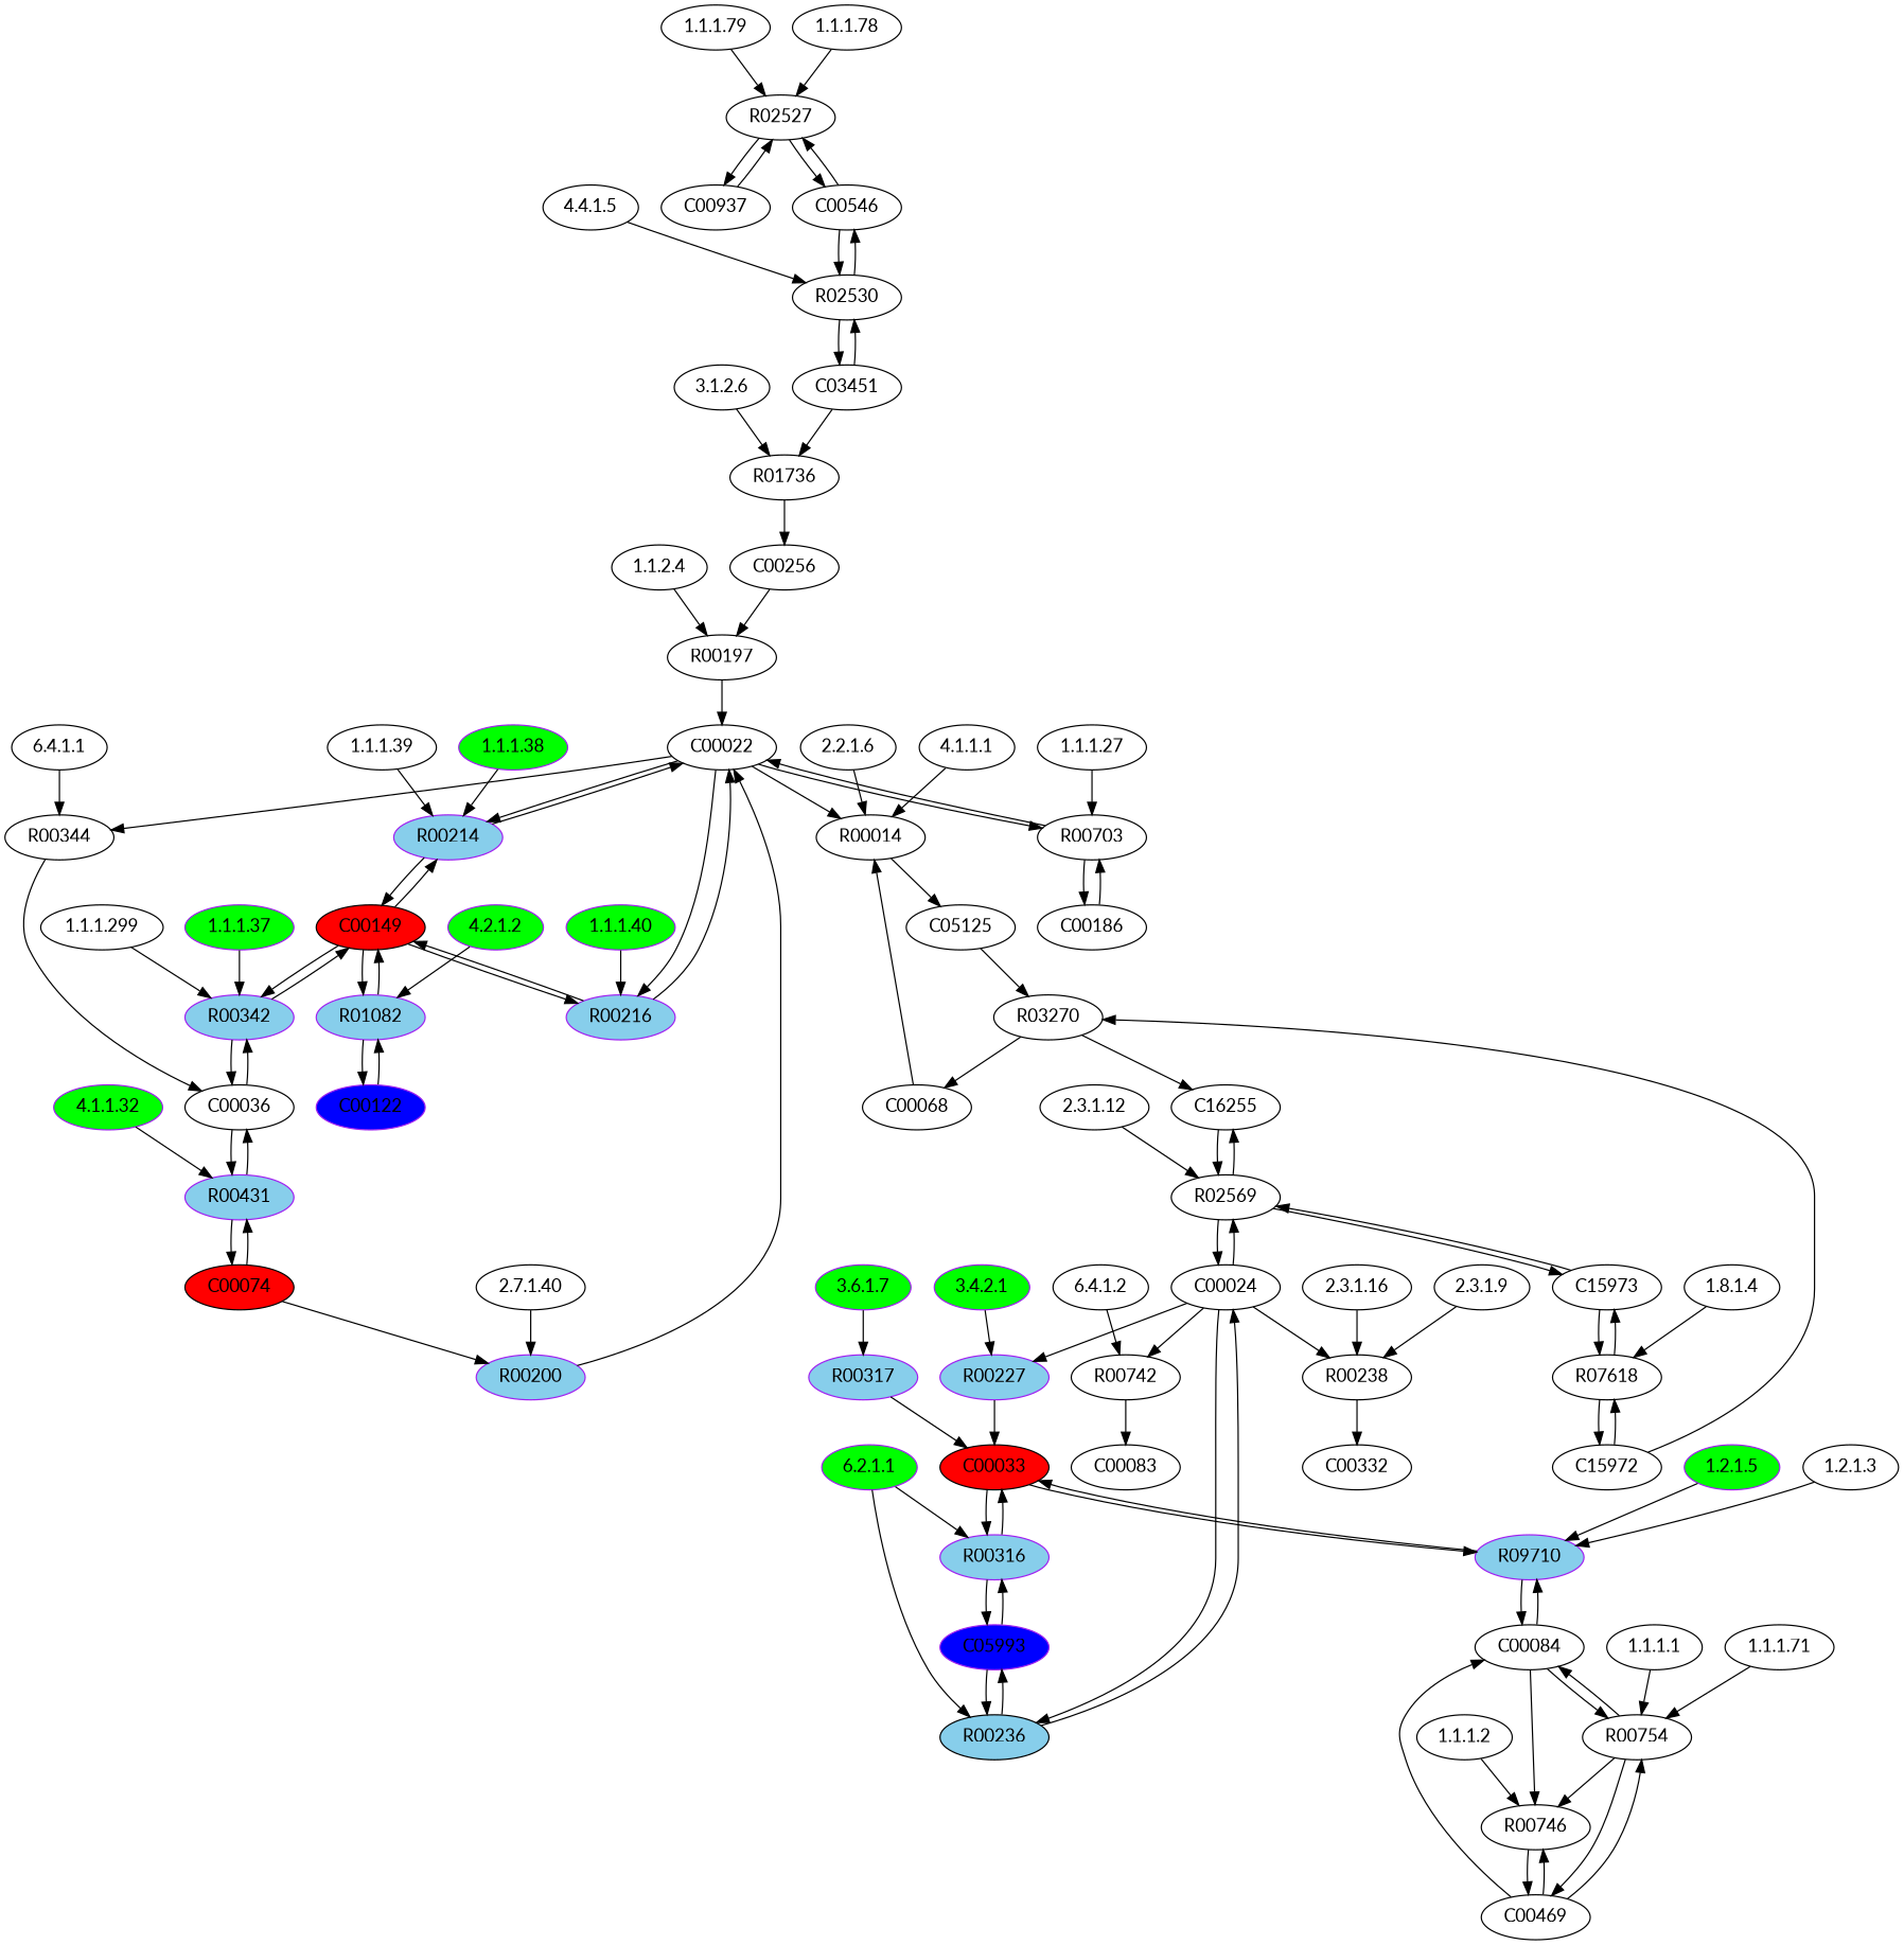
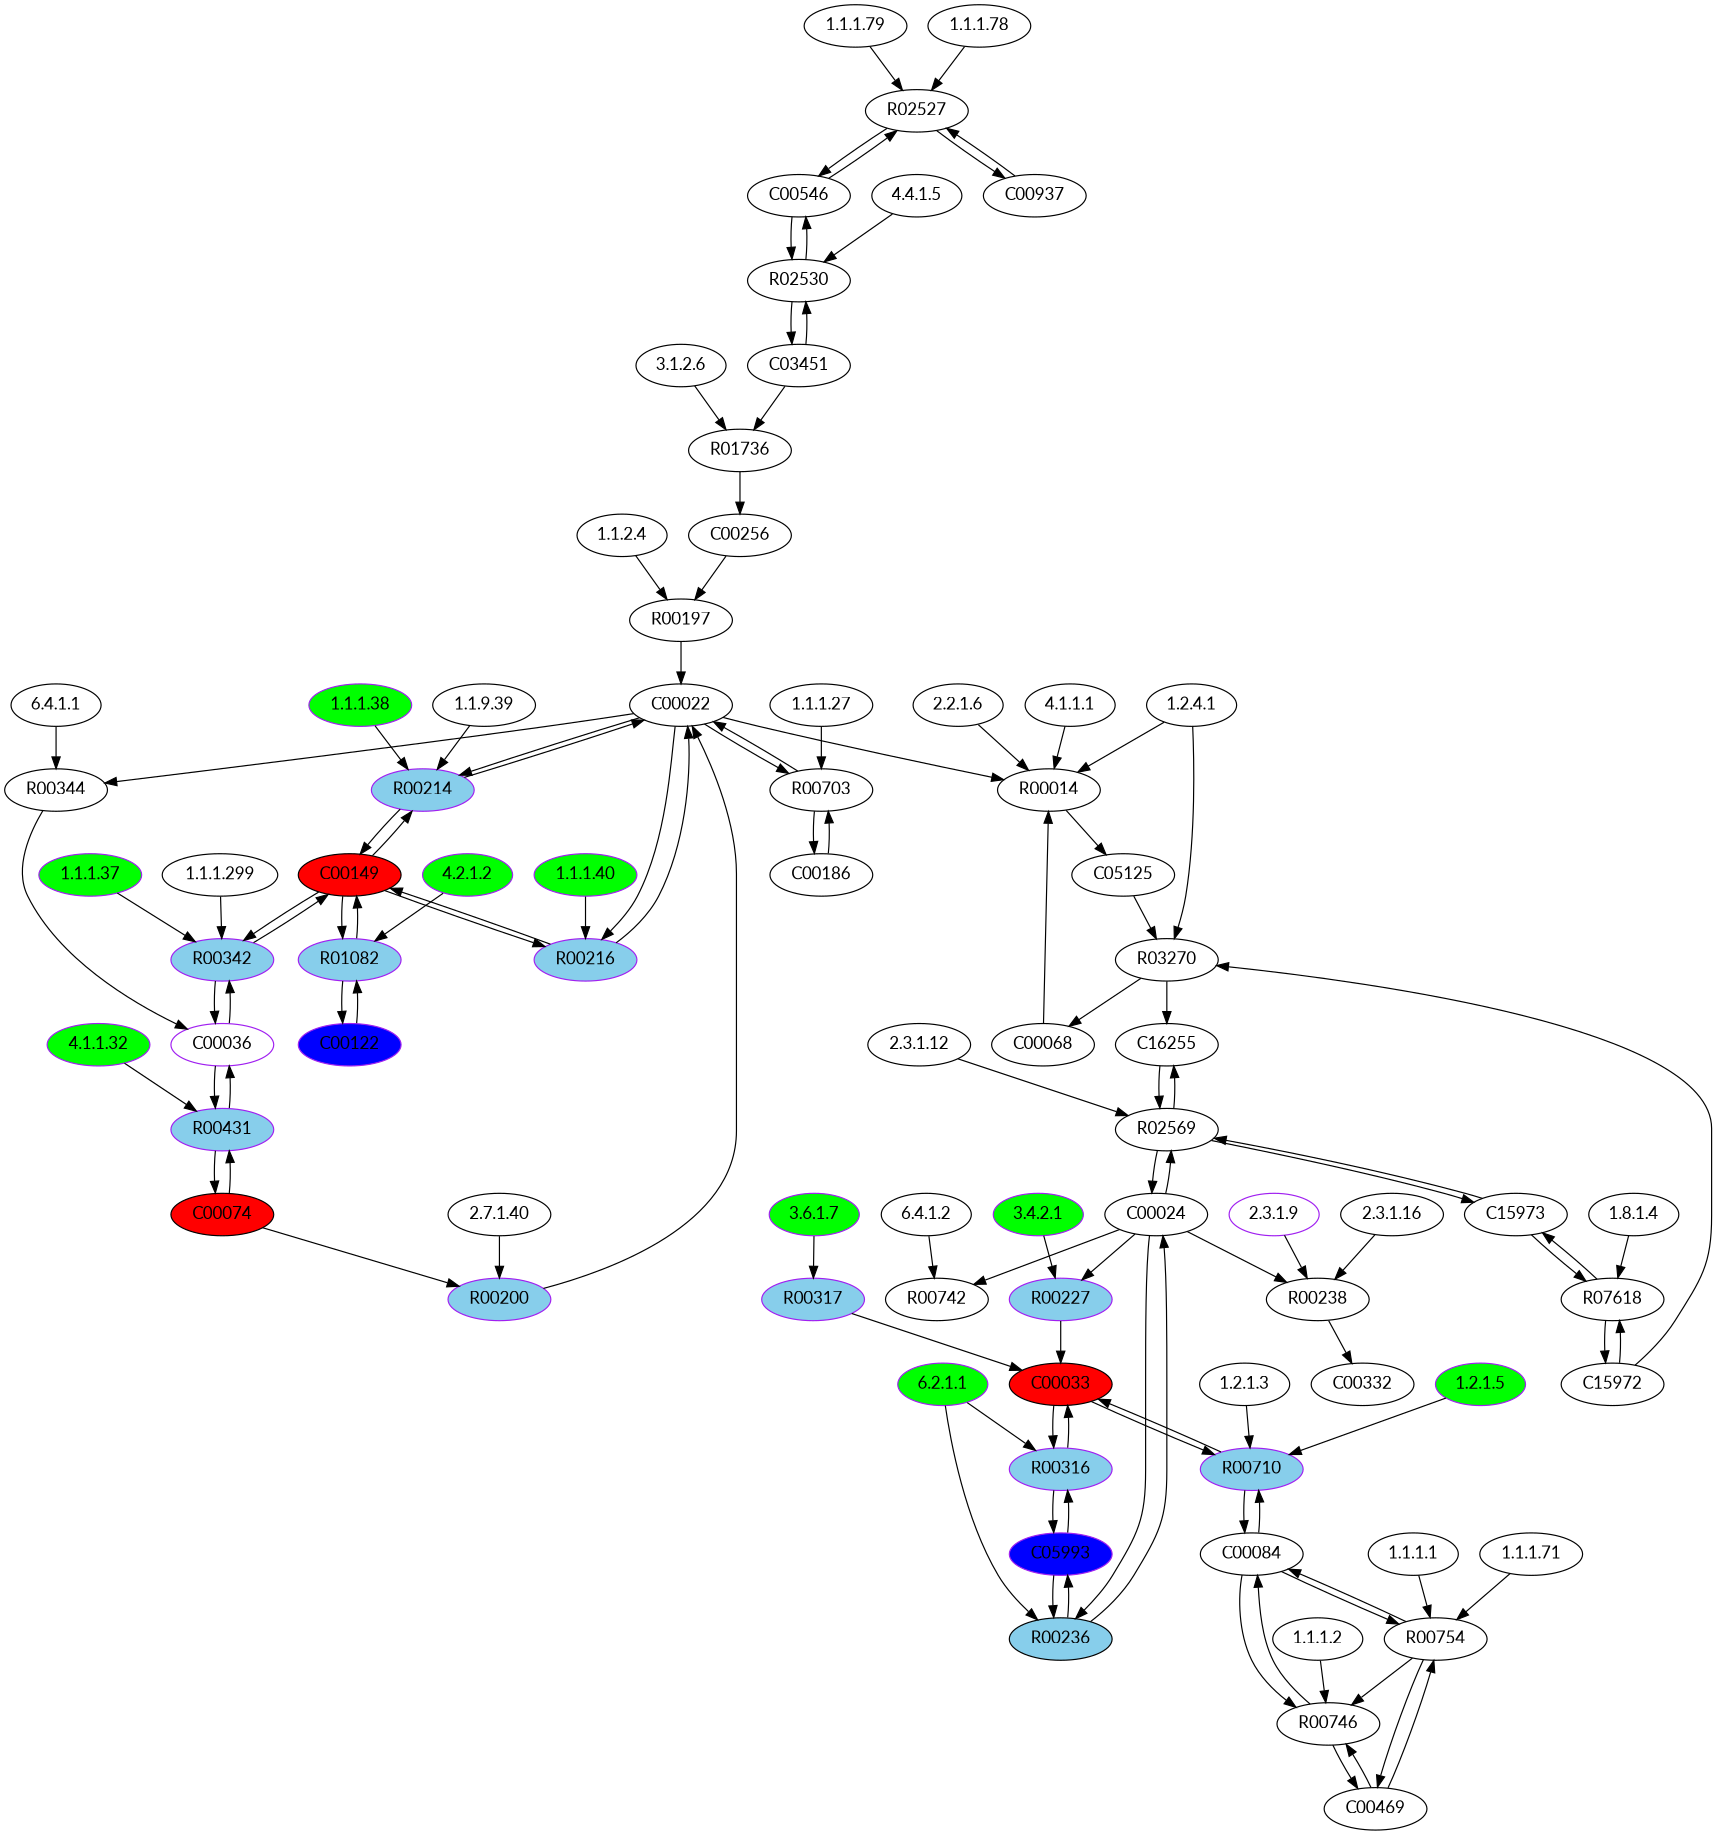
  digraph {
    fontname=Lato
    node [fontname=Lato type=E]
    edge [fontname=Lato]
    R02527 [type=R]
    "1.1.1.79"
    C00937 [type=C]
    C00546 [type=C]
    R00742 [type=R]
    "6.4.1.2"
-   C00083 [type=C]
    "1.1.1.38" [color=purple fillcolor=green style=filled]
    R00214 [color=purple fillcolor=skyblue style=filled type=R]
    C00149 [fillcolor=red style=filled type=C]
    C00022 [type=C]
    R00754 [type=R]
    "1.1.1.1"
    R00746 [type=R]
    C00469 [type=C]
    C00084 [type=C]
    R02530 [type=R]
    "4.4.1.5"
    C03451 [type=C]
    R00197 [type=R]
    "1.1.2.4"
    R00238 [type=R]
-   "2.3.1.9"
+   "2.3.1.9" [color=purple]
    C00332 [type=C]
    R07618 [type=R]
    "1.8.1.4"
    C15973 [type=C]
    C15972 [type=C]
    "1.1.1.2"
    n30 [color=purple fillcolor=green label="3.4.2.1" style=filled]
    R00227 [color=purple fillcolor=skyblue style=filled type=R]
    C00033 [fillcolor=red style=filled type=C]
    "1.2.1.5" [color=purple fillcolor=green style=filled]
-   R00710 [color=purple fillcolor=skyblue style=filled type=R label=R09710]
+   R00710 [color=purple fillcolor=skyblue style=filled type=R]
    "1.1.1.78"
    "2.3.1.16"
    "3.6.1.7" [color=purple fillcolor=green style=filled]
    R00317 [color=purple fillcolor=skyblue style=filled type=R]
    R03270 [type=R]
+   "1.2.4.1"
    R00014 [type=R]
    C00068 [type=C]
    C16255 [type=C]
    C05125 [type=C]
    "4.1.1.1"
    "1.1.1.40" [color=purple fillcolor=green style=filled]
    R00216 [color=purple fillcolor=skyblue style=filled type=R]
    R00703 [type=R]
    "1.1.1.27"
    C00186 [type=C]
    R00200 [color=purple fillcolor=skyblue style=filled type=R]
    "2.7.1.40"
    "6.2.1.1" [color=purple fillcolor=green style=filled]
    R00316 [color=purple fillcolor=skyblue style=filled type=R]
    R00236 [color=black fillcolor=skyblue style=filled type=R]
    C05993 [color=purple fillcolor=blue style=filled type=C]
    C00024 [type=C]
    "4.1.1.32" [color=purple fillcolor=green style=filled]
    R00431 [color=purple fillcolor=skyblue style=filled type=R]
    C00074 [fillcolor=red style=filled type=C]
-   C00036 [type=C]
+   C00036 [type=C color=purple]
    R02569 [type=R]
    "2.3.1.12"
    "2.2.1.6"
    "1.1.1.37" [color=purple fillcolor=green style=filled]
    R00342 [color=purple fillcolor=skyblue style=filled type=R]
    "4.2.1.2" [color=purple fillcolor=green style=filled]
    R01082 [color=purple fillcolor=skyblue style=filled type=R]
    C00122 [color=purple fillcolor=blue style=filled type=C]
-   "1.1.1.39"
+   "1.1.1.39" [label="1.1.9.39"]
    R01736 [type=R]
    "3.1.2.6"
    C00256 [type=C]
    R00344 [type=R]
    "6.4.1.1"
    "1.2.1.3"
    "1.1.1.299"
    "1.1.1.71"
    R02527 -> C00937
    R02527 -> C00546
    "1.1.1.79" -> R02527
    C00937 -> R02527
    C00546 -> R02527
    C00546 -> R02530
-   R00742 -> C00083
    "6.4.1.2" -> R00742
    "1.1.1.38" -> R00214
    R00214 -> C00149
    R00214 -> C00022
    C00149 -> R00214
    C00149 -> R00216
    C00149 -> R00342
    C00149 -> R01082
    C00022 -> R00214
    C00022 -> R00014
    C00022 -> R00216
    C00022 -> R00703
    C00022 -> R00344
    R00754 -> R00746
    R00754 -> C00469
    R00754 -> C00084
    "1.1.1.1" -> R00754
    R00746 -> C00469
-   C00469 -> C00084
+   R00746 -> C00084
    C00469 -> R00754
    C00469 -> R00746
    C00084 -> R00754
    C00084 -> R00746
    C00084 -> R00710
    R02530 -> C00546
    R02530 -> C03451
    "4.4.1.5" -> R02530
    C03451 -> R02530
    C03451 -> R01736
    R00197 -> C00022
    "1.1.2.4" -> R00197
    R00238 -> C00332
    "2.3.1.9" -> R00238
    R07618 -> C15973
    R07618 -> C15972
    "1.8.1.4" -> R07618
    C15973 -> R07618
    C15973 -> R02569
    C15972 -> R07618
    C15972 -> R03270
    "1.1.1.2" -> R00746
    n30 -> R00227
    R00227 -> C00033
    C00033 -> R00710
    C00033 -> R00316
    "1.2.1.5" -> R00710
    R00710 -> C00084
    R00710 -> C00033
    "1.1.1.78" -> R02527
    "2.3.1.16" -> R00238
    "3.6.1.7" -> R00317
    R00317 -> C00033
    R03270 -> C00068
    R03270 -> C16255
+   "1.2.4.1" -> R03270
+   "1.2.4.1" -> R00014
    R00014 -> C05125
    C00068 -> R00014
    C16255 -> R02569
    C05125 -> R03270
    "4.1.1.1" -> R00014
    "1.1.1.40" -> R00216
    R00216 -> C00149
    R00216 -> C00022
    R00703 -> C00022
    R00703 -> C00186
    "1.1.1.27" -> R00703
    C00186 -> R00703
    R00200 -> C00022
    "2.7.1.40" -> R00200
    "6.2.1.1" -> R00316
    "6.2.1.1" -> R00236
    R00316 -> C00033
    R00316 -> C05993
    R00236 -> C05993
    R00236 -> C00024
    C05993 -> R00316
    C05993 -> R00236
    C00024 -> R00742
    C00024 -> R00238
    C00024 -> R00227
    C00024 -> R00236
    C00024 -> R02569
    "4.1.1.32" -> R00431
    R00431 -> C00074
    R00431 -> C00036
    C00074 -> R00200
    C00074 -> R00431
    C00036 -> R00431
    C00036 -> R00342
    R02569 -> C15973
    R02569 -> C16255
    R02569 -> C00024
    "2.3.1.12" -> R02569
    "2.2.1.6" -> R00014
    "1.1.1.37" -> R00342
    R00342 -> C00149
    R00342 -> C00036
    "4.2.1.2" -> R01082
    R01082 -> C00149
    R01082 -> C00122
    C00122 -> R01082
    "1.1.1.39" -> R00214
    R01736 -> C00256
    "3.1.2.6" -> R01736
    C00256 -> R00197
    R00344 -> C00036
    "6.4.1.1" -> R00344
    "1.2.1.3" -> R00710
    "1.1.1.299" -> R00342
    "1.1.1.71" -> R00754
  }
